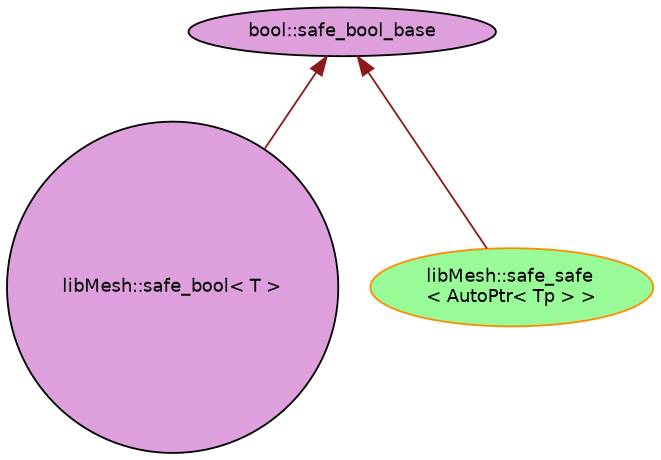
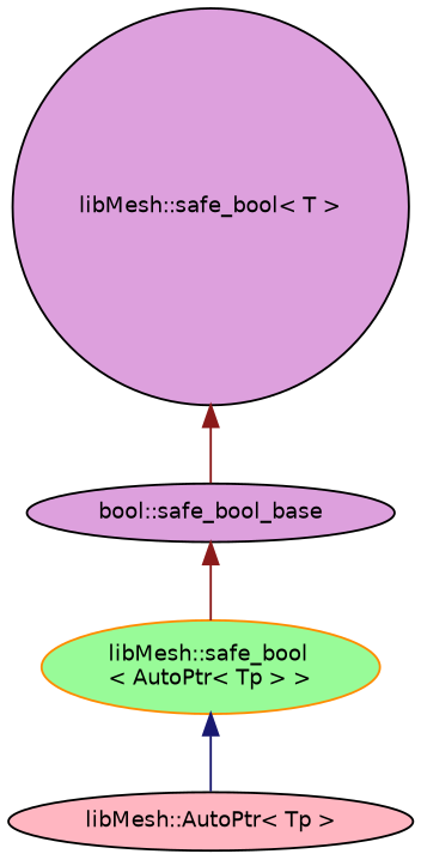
  digraph {
    node [color=black fillcolor=plum fontname=Helvetica fontsize=10 shape=ellipse style=filled]
    edge [color=firebrick4 dir=back fontname=Helvetica fontsize=10 labelfontname=Helvetica labelfontsize=10 style=solid]
    n1 [fontcolor=black height=0.2 label="bool::safe_bool_base" width=0.4]
    n2 [height=0.2 label="libMesh::safe_bool\< T \>" shape=circle width=0.4]
-   n3 [color=darkorange fillcolor=palegreen height=0.2 label="libMesh::safe_safe\l\< AutoPtr\< Tp \> \>" width=0.4]
-   n1 -> n2
+   n3 [color=darkorange fillcolor=palegreen height=0.2 label="libMesh::safe_bool\l\< AutoPtr\< Tp \> \>" width=0.4]
+   n4 [fillcolor=lightpink height=0.2 label="libMesh::AutoPtr\< Tp \>" width=0.4]
+   n2 -> n1
    n1 -> n3
+   n3 -> n4 [color=midnightblue]
  }
